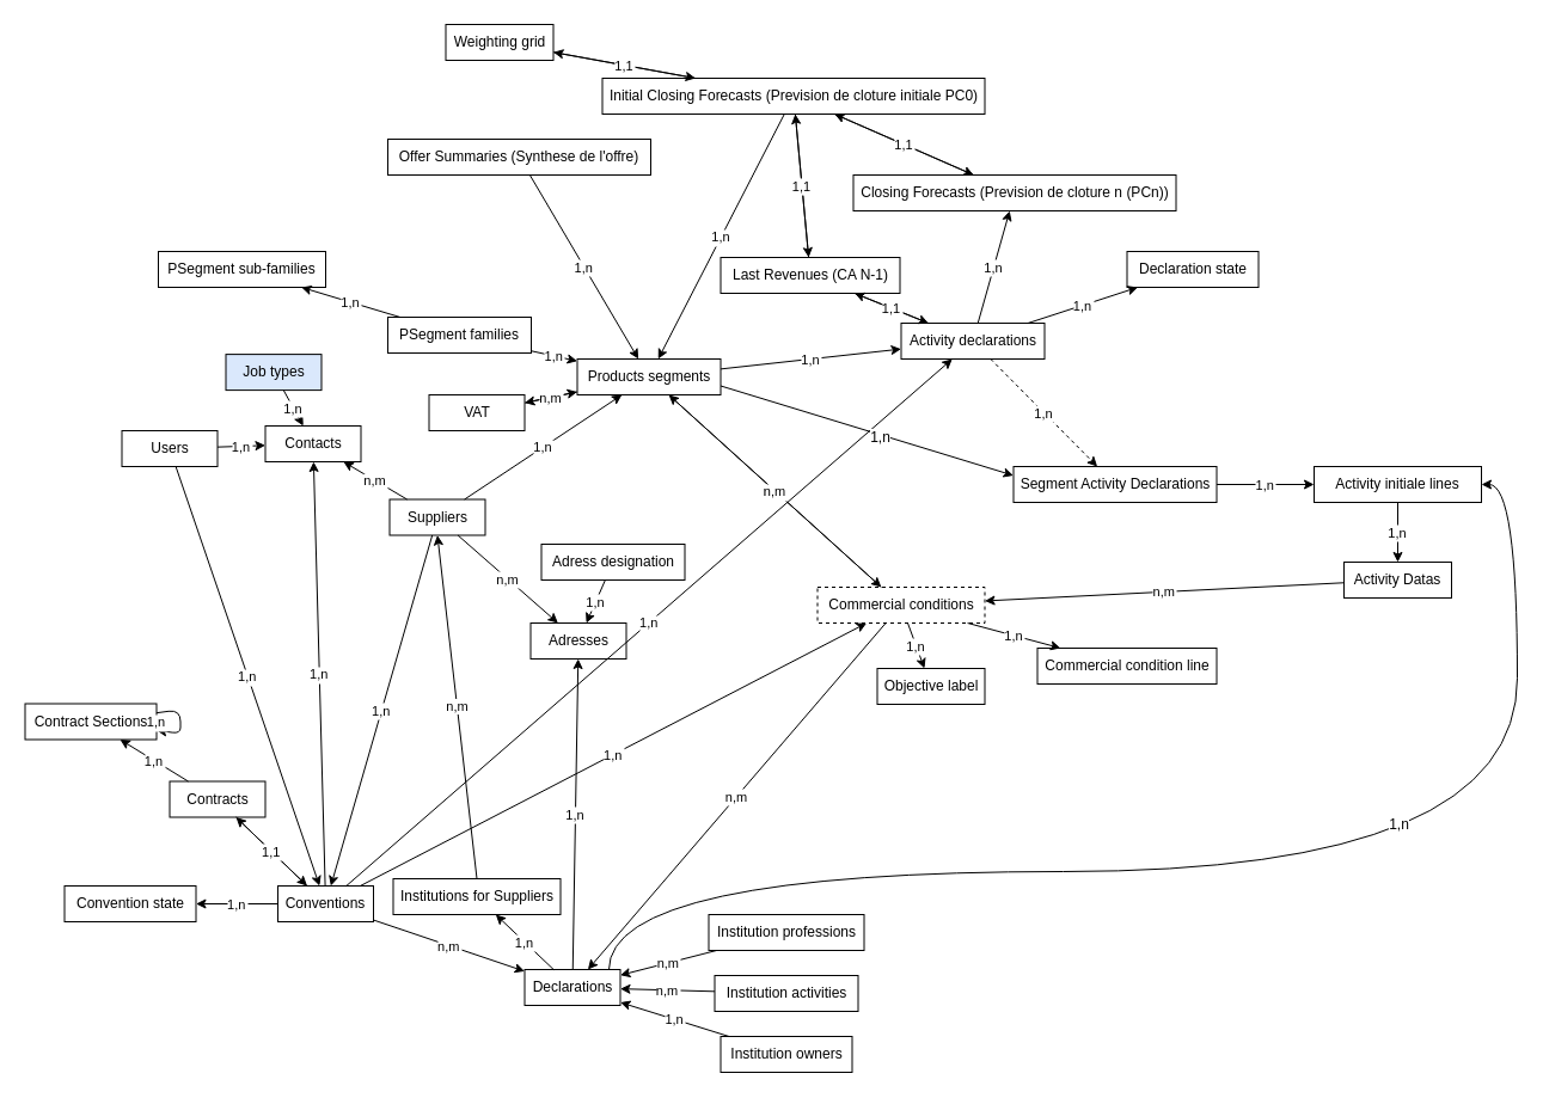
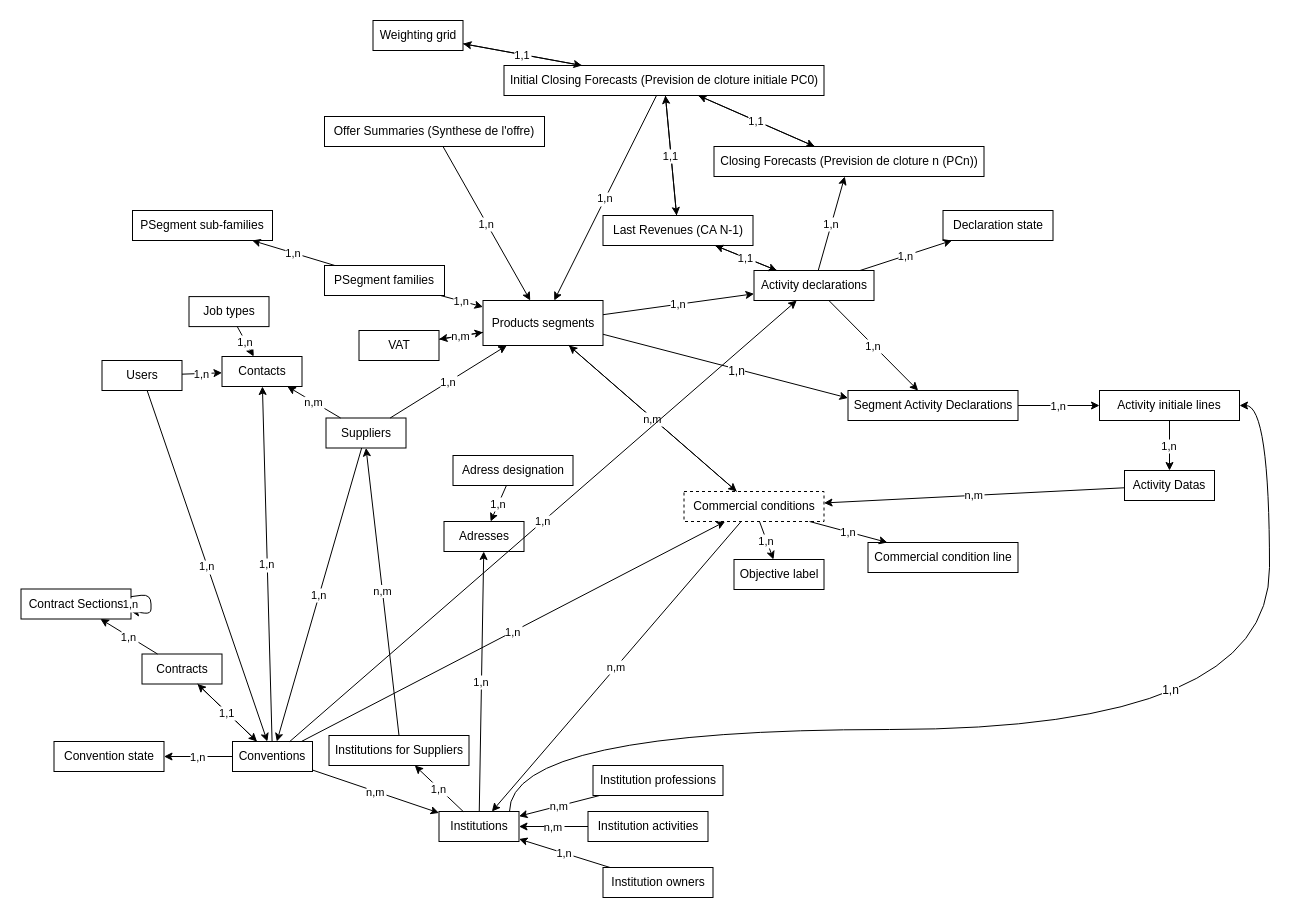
  <mxCell id="0" />
  <mxCell id="1" parent="0" />
  <mxCell id="2" value="Suppliers" style="whiteSpace=wrap;html=1;" parent="1" vertex="1"><mxGeometry x="325.5" y="417.5" width="80" height="30" as="geometry" /></mxCell>
- <mxCell id="3" value="Products segments" style="whiteSpace=wrap;html=1;" parent="1" vertex="1"><mxGeometry x="482.5" y="300" width="120" height="30" as="geometry" /></mxCell>
+ <mxCell id="3" value="Products segments" style="whiteSpace=wrap;html=1;" parent="1" vertex="1"><mxGeometry x="482.5" y="300" width="120" height="45" as="geometry" /></mxCell>
  <mxCell id="4" value="1,n" parent="1" source="2" target="3" edge="1"><mxGeometry x="113.5" y="116" as="geometry" /></mxCell>
  <mxCell id="5" value="Conventions" style="whiteSpace=wrap;html=1;" parent="1" vertex="1"><mxGeometry x="232" y="741" width="80" height="30" as="geometry" /></mxCell>
  <mxCell id="6" value="1,n" parent="1" source="2" target="5" edge="1"><mxGeometry x="113.5" y="116" as="geometry" /></mxCell>
  <mxCell id="7" value="Adresses" style="whiteSpace=wrap;html=1;" parent="1" vertex="1"><mxGeometry x="443.5" y="521" width="80" height="30" as="geometry" /></mxCell>
- <mxCell id="8" value="n,m" parent="1" source="2" target="7" edge="1"><mxGeometry x="113.5" y="116" as="geometry" /></mxCell>
- <mxCell id="9" value="Declarations" style="whiteSpace=wrap;html=1;" parent="1" vertex="1"><mxGeometry x="438.5" y="811" width="80" height="30" as="geometry" /></mxCell>
+ <mxCell id="9" value="Institutions" style="whiteSpace=wrap;html=1;" parent="1" vertex="1"><mxGeometry x="438.5" y="811" width="80" height="30" as="geometry" /></mxCell>
  <mxCell id="10" value="1,n" parent="1" source="9" target="7" edge="1"><mxGeometry x="113.5" y="116" as="geometry" /></mxCell>
  <mxCell id="11" value="Institutions for Suppliers" style="whiteSpace=wrap;html=1;" parent="1" vertex="1"><mxGeometry x="328.5" y="735" width="140" height="30" as="geometry" /></mxCell>
  <mxCell id="12" value="1,n" parent="1" source="9" target="11" edge="1"><mxGeometry x="118.5" y="241" as="geometry" /></mxCell>
  <mxCell id="13" value="Adress designation" style="whiteSpace=wrap;html=1;" parent="1" vertex="1"><mxGeometry x="452.5" y="455" width="120" height="30" as="geometry" /></mxCell>
  <mxCell id="14" value="1,n" parent="1" source="13" target="7" edge="1"><mxGeometry x="113.5" y="116" as="geometry" /></mxCell>
  <mxCell id="15" value="Institution owners" style="whiteSpace=wrap;html=1;" parent="1" vertex="1"><mxGeometry x="602.5" y="867" width="110" height="30" as="geometry" /></mxCell>
  <mxCell id="16" value="1,n" parent="1" source="15" target="9" edge="1"><mxGeometry x="118.5" y="241" as="geometry" /></mxCell>
  <mxCell id="17" value="Institution professions" style="whiteSpace=wrap;html=1;" parent="1" vertex="1"><mxGeometry x="592.5" y="765" width="130" height="30" as="geometry" /></mxCell>
  <mxCell id="18" value="n,m" parent="1" source="17" target="9" edge="1"><mxGeometry x="118.5" y="241" as="geometry" /></mxCell>
- <mxCell id="19" value="Institution activities" style="whiteSpace=wrap;html=1;" parent="1" vertex="1"><mxGeometry x="597.5" y="816" width="120" height="30" as="geometry" /></mxCell>
+ <mxCell id="19" value="Institution activities" style="whiteSpace=wrap;html=1;" parent="1" vertex="1"><mxGeometry x="587.5" y="811" width="120" height="30" as="geometry" /></mxCell>
  <mxCell id="20" value="n,m" parent="1" source="19" target="9" edge="1"><mxGeometry x="118.5" y="241" as="geometry" /></mxCell>
  <mxCell id="21" value="n,m" parent="1" source="5" target="9" edge="1"><mxGeometry x="113.5" y="116" as="geometry" /></mxCell>
  <mxCell id="22" value="Commercial conditions" style="whiteSpace=wrap;html=1;dashed=1;" parent="1" vertex="1"><mxGeometry x="683.5" y="491" width="140" height="30" as="geometry" /></mxCell>
  <mxCell id="23" value="1,n" parent="1" source="5" target="22" edge="1"><mxGeometry x="113.5" y="116" as="geometry" /></mxCell>
  <mxCell id="24" value="Convention state" style="whiteSpace=wrap;html=1;" parent="1" vertex="1"><mxGeometry x="53.5" y="741" width="110" height="30" as="geometry" /></mxCell>
  <mxCell id="25" value="1,n" parent="1" source="5" target="24" edge="1"><mxGeometry x="6.5" y="348.5" as="geometry" /></mxCell>
  <mxCell id="26" value="n,m" parent="1" source="22" target="9" edge="1"><mxGeometry x="113.5" y="116" as="geometry" /></mxCell>
  <mxCell id="27" value="Objective label" style="whiteSpace=wrap;html=1;" parent="1" vertex="1"><mxGeometry x="733.5" y="559" width="90" height="30" as="geometry" /></mxCell>
  <mxCell id="28" value="1,n" parent="1" source="22" target="27" edge="1"><mxGeometry x="113.5" y="116" as="geometry" /></mxCell>
  <mxCell id="29" value="Commercial condition line" style="whiteSpace=wrap;html=1;" parent="1" vertex="1"><mxGeometry x="867.5" y="542" width="150" height="30" as="geometry" /></mxCell>
  <mxCell id="30" value="1,n" parent="1" source="22" target="29" edge="1"><mxGeometry x="113.5" y="116" as="geometry" /></mxCell>
  <mxCell id="31" value="Activity Datas" style="whiteSpace=wrap;html=1;" parent="1" vertex="1"><mxGeometry x="1124" y="470" width="90" height="30" as="geometry" /></mxCell>
  <mxCell id="32" value="n,m" parent="1" source="31" target="22" edge="1"><mxGeometry x="113.5" y="116" as="geometry" /></mxCell>
  <mxCell id="33" value="n,m" parent="1" source="3" target="22" edge="1"><mxGeometry x="113.5" y="116" as="geometry" /></mxCell>
  <mxCell id="34" value="Activity declarations" style="whiteSpace=wrap;html=1;" parent="1" vertex="1"><mxGeometry x="753.5" y="270" width="120" height="30" as="geometry" /></mxCell>
  <mxCell id="35" value="1,n" parent="1" source="3" target="34" edge="1"><mxGeometry x="113.5" y="116" as="geometry" /></mxCell>
  <mxCell id="36" value="PSegment families" style="whiteSpace=wrap;html=1;" parent="1" vertex="1"><mxGeometry x="324" y="265" width="120" height="30" as="geometry" /></mxCell>
  <mxCell id="37" value="PSegment sub-families" style="whiteSpace=wrap;html=1;" parent="1" vertex="1"><mxGeometry x="132" y="210" width="140" height="30" as="geometry" /></mxCell>
  <mxCell id="38" value="1,n" parent="1" source="36" target="37" edge="1"><mxGeometry x="113.5" y="116" as="geometry" /></mxCell>
  <mxCell id="39" value="1,n" parent="1" source="36" target="3" edge="1"><mxGeometry x="113.5" y="116" as="geometry" /></mxCell>
  <mxCell id="40" value="n,m" parent="1" source="22" target="3" edge="1"><mxGeometry x="113.5" y="116" as="geometry" /></mxCell>
  <mxCell id="41" value="VAT" style="whiteSpace=wrap;html=1;" parent="1" vertex="1"><mxGeometry x="358.5" y="330" width="80" height="30" as="geometry" /></mxCell>
  <mxCell id="42" value="n,m" parent="1" source="41" target="3" edge="1"><mxGeometry x="113.5" y="116" as="geometry" /></mxCell>
  <mxCell id="43" value="n,m" parent="1" source="3" target="41" edge="1"><mxGeometry x="113.5" y="116" as="geometry" /></mxCell>
  <mxCell id="44" value="Contracts" style="whiteSpace=wrap;html=1;" parent="1" vertex="1"><mxGeometry x="141.5" y="653.5" width="80" height="30" as="geometry" /></mxCell>
  <mxCell id="45" value="1,1" parent="1" source="44" target="5" edge="1"><mxGeometry x="6.5" y="348.5" as="geometry" /></mxCell>
  <mxCell id="46" value="1,1" parent="1" source="5" target="44" edge="1"><mxGeometry x="6.5" y="348.5" as="geometry" /></mxCell>
  <mxCell id="47" value="Contract Sections" style="whiteSpace=wrap;html=1;" parent="1" vertex="1"><mxGeometry x="20.5" y="588.5" width="110" height="30" as="geometry" /></mxCell>
  <mxCell id="48" value="1,n" parent="1" source="47" target="47" edge="1"><mxGeometry x="6.5" y="348.5" as="geometry" /></mxCell>
  <mxCell id="49" value="1,n" parent="1" source="44" target="47" edge="1"><mxGeometry x="6.5" y="348.5" as="geometry" /></mxCell>
  <mxCell id="50" value="1,n" parent="1" source="5" target="34" edge="1"><mxGeometry x="113.5" y="116" as="geometry" /></mxCell>
  <mxCell id="51" value="Segment Activity Declarations" style="whiteSpace=wrap;html=1;" parent="1" vertex="1"><mxGeometry x="847.5" y="390" width="170" height="30" as="geometry" /></mxCell>
- <mxCell id="52" value="1,n" parent="1" source="34" target="51" edge="1" style="dashed=1;"><mxGeometry x="113.5" y="116" as="geometry" /></mxCell>
+ <mxCell id="52" value="1,n" parent="1" source="34" target="51" edge="1"><mxGeometry x="113.5" y="116" as="geometry" /></mxCell>
  <mxCell id="53" value="Closing Forecasts (Prevision de cloture n (PCn))" style="whiteSpace=wrap;html=1;" parent="1" vertex="1"><mxGeometry x="713.5" y="146" width="270" height="30" as="geometry" /></mxCell>
  <mxCell id="54" value="1,n" parent="1" source="34" target="53" edge="1"><mxGeometry x="113.5" y="116" as="geometry" /></mxCell>
  <mxCell id="55" value="Declaration state" style="whiteSpace=wrap;html=1;" parent="1" vertex="1"><mxGeometry x="942.5" y="210" width="110" height="30" as="geometry" /></mxCell>
  <mxCell id="56" value="1,n" parent="1" source="34" target="55" edge="1"><mxGeometry x="113.5" y="116" as="geometry" /></mxCell>
  <mxCell id="57" style="edgeStyle=orthogonalEdgeStyle;orthogonalLoop=1;jettySize=auto;html=1;exitX=0.881;exitY=0.007;exitDx=0;exitDy=0;exitPerimeter=0;strokeColor=#000000;curved=1;" edge="1" parent="1" source="9" target="59"><mxGeometry relative="1" as="geometry"><Array as="points"><mxPoint x="509" y="729" /><mxPoint x="1269" y="729" /><mxPoint x="1269" y="405" /></Array></mxGeometry></mxCell>
  <mxCell id="58" value="1,n" style="text;html=1;resizable=0;points=[];align=center;verticalAlign=middle;labelBackgroundColor=#ffffff;" vertex="1" connectable="0" parent="57"><mxGeometry x="0.285" relative="1" as="geometry"><mxPoint x="-26" y="-40" as="offset" /></mxGeometry></mxCell>
  <mxCell id="59" value="Activity initiale lines" style="whiteSpace=wrap;html=1;" parent="1" vertex="1"><mxGeometry x="1099" y="390" width="140" height="30" as="geometry" /></mxCell>
  <mxCell id="60" value="1,n" parent="1" source="51" target="59" edge="1"><mxGeometry x="294.5" y="95" as="geometry" /></mxCell>
  <mxCell id="61" value="1,n" parent="1" source="59" target="31" edge="1"><mxGeometry x="294.5" y="95" as="geometry" /></mxCell>
  <mxCell id="62" value="Initial Closing Forecasts (Prevision de cloture initiale PC0)" style="whiteSpace=wrap;html=1;" parent="1" vertex="1"><mxGeometry x="503.5" y="65" width="320" height="30" as="geometry" /></mxCell>
  <mxCell id="63" value="1,1" parent="1" source="53" target="62" edge="1"><mxGeometry x="113.5" y="116" as="geometry" /></mxCell>
  <mxCell id="64" value="1,1" parent="1" source="62" target="53" edge="1"><mxGeometry x="113.5" y="116" as="geometry" /></mxCell>
  <mxCell id="65" value="1,n" parent="1" source="62" target="3" edge="1"><mxGeometry x="113.5" y="116" as="geometry" /></mxCell>
  <mxCell id="66" value="Offer Summaries (Synthese de l'offre)" style="whiteSpace=wrap;html=1;" parent="1" vertex="1"><mxGeometry x="324" y="116" width="220" height="30" as="geometry" /></mxCell>
  <mxCell id="67" value="1,n" parent="1" source="66" target="3" edge="1"><mxGeometry x="113.5" y="116" as="geometry" /></mxCell>
  <mxCell id="68" value="Last Revenues (CA N-1)" style="whiteSpace=wrap;html=1;" parent="1" vertex="1"><mxGeometry x="602.5" y="215" width="150" height="30" as="geometry" /></mxCell>
  <mxCell id="69" value="1,1" parent="1" source="68" target="62" edge="1"><mxGeometry x="113.5" y="116" as="geometry" /></mxCell>
  <mxCell id="70" value="1,1" parent="1" source="62" target="68" edge="1"><mxGeometry x="113.5" y="116" as="geometry" /></mxCell>
  <mxCell id="71" value="Weighting grid" style="whiteSpace=wrap;html=1;" parent="1" vertex="1"><mxGeometry x="372.5" y="20" width="90" height="30" as="geometry" /></mxCell>
  <mxCell id="72" value="1,1" parent="1" source="71" target="62" edge="1"><mxGeometry x="113.5" y="116" as="geometry" /></mxCell>
  <mxCell id="73" value="1,1" parent="1" source="62" target="71" edge="1"><mxGeometry x="113.5" y="116" as="geometry" /></mxCell>
  <mxCell id="74" value="1,1" parent="1" source="68" target="34" edge="1"><mxGeometry x="113.5" y="116" as="geometry" /></mxCell>
  <mxCell id="75" value="1,1" parent="1" source="34" target="68" edge="1"><mxGeometry x="113.5" y="116" as="geometry" /></mxCell>
  <mxCell id="76" value="Users" style="whiteSpace=wrap;html=1;" parent="1" vertex="1"><mxGeometry x="101.5" y="360" width="80" height="30" as="geometry" /></mxCell>
  <mxCell id="77" value="Contacts" style="whiteSpace=wrap;html=1;" parent="1" vertex="1"><mxGeometry x="221.5" y="356" width="80" height="30" as="geometry" /></mxCell>
  <mxCell id="78" value="1,n" parent="1" source="76" target="77" edge="1"><mxGeometry x="33.5" y="77" as="geometry" /></mxCell>
  <mxCell id="79" value="1,n" parent="1" source="5" target="77" edge="1"><mxGeometry x="113.5" y="116" as="geometry" /></mxCell>
  <mxCell id="80" value="n,m" parent="1" source="2" target="77" edge="1"><mxGeometry x="33.5" y="77" as="geometry" /></mxCell>
  <mxCell id="81" value="1,n" parent="1" source="76" target="5" edge="1"><mxGeometry x="113.5" y="116" as="geometry" /></mxCell>
- <mxCell id="82" value="Job types" style="whiteSpace=wrap;html=1;fillColor=#dae8fc;" parent="1" vertex="1"><mxGeometry x="188.5" y="296.1" width="80" height="30" as="geometry" /></mxCell>
+ <mxCell id="82" value="Job types" style="whiteSpace=wrap;html=1;" parent="1" vertex="1"><mxGeometry x="188.5" y="296.1" width="80" height="30" as="geometry" /></mxCell>
  <mxCell id="83" value="1,n" parent="1" source="82" target="77" edge="1"><mxGeometry x="33.5" y="77" as="geometry" /></mxCell>
  <mxCell id="84" value="" style="endArrow=classic;html=1;exitX=1;exitY=0.75;exitDx=0;exitDy=0;entryX=0;entryY=0.25;entryDx=0;entryDy=0;" parent="1" source="3" target="51" edge="1"><mxGeometry width="50" height="50" relative="1" as="geometry"><mxPoint x="1209" y="189" as="sourcePoint" /><mxPoint x="1259" y="139" as="targetPoint" /></mxGeometry></mxCell>
  <mxCell id="85" value="1,n" style="text;html=1;resizable=0;points=[];align=center;verticalAlign=middle;labelBackgroundColor=#ffffff;" parent="84" vertex="1" connectable="0"><mxGeometry x="0.088" y="-1" relative="1" as="geometry"><mxPoint y="1" as="offset" /></mxGeometry></mxCell>
  <mxCell id="86" value="n,m" style="endArrow=classic;html=1;shadow=0;entryX=0.5;entryY=1;entryDx=0;entryDy=0;exitX=0.5;exitY=0;exitDx=0;exitDy=0;" edge="1" parent="1" source="11" target="2"><mxGeometry width="50" height="50" relative="1" as="geometry"><mxPoint x="109" y="969" as="sourcePoint" /><mxPoint x="159" y="919" as="targetPoint" /></mxGeometry></mxCell>
